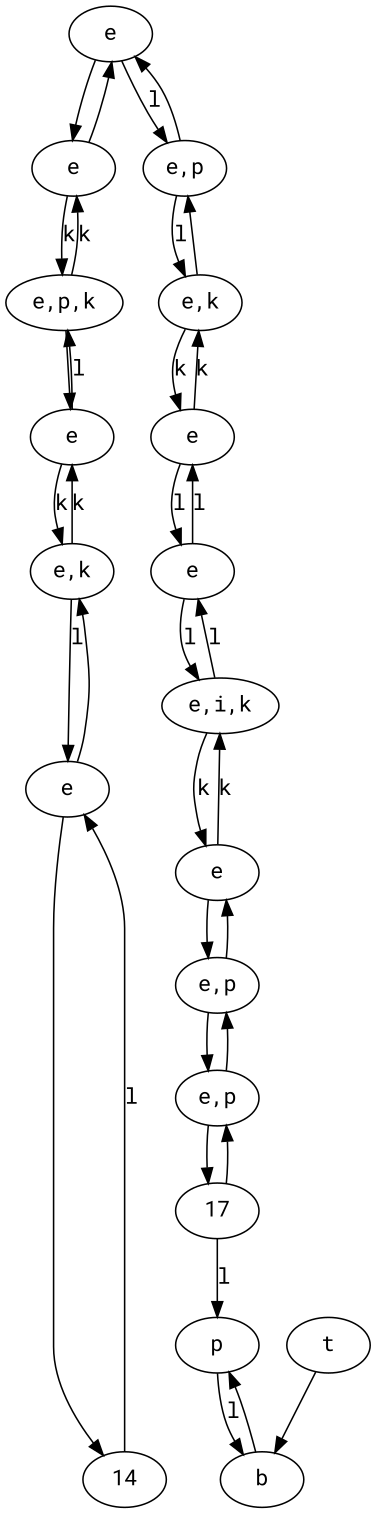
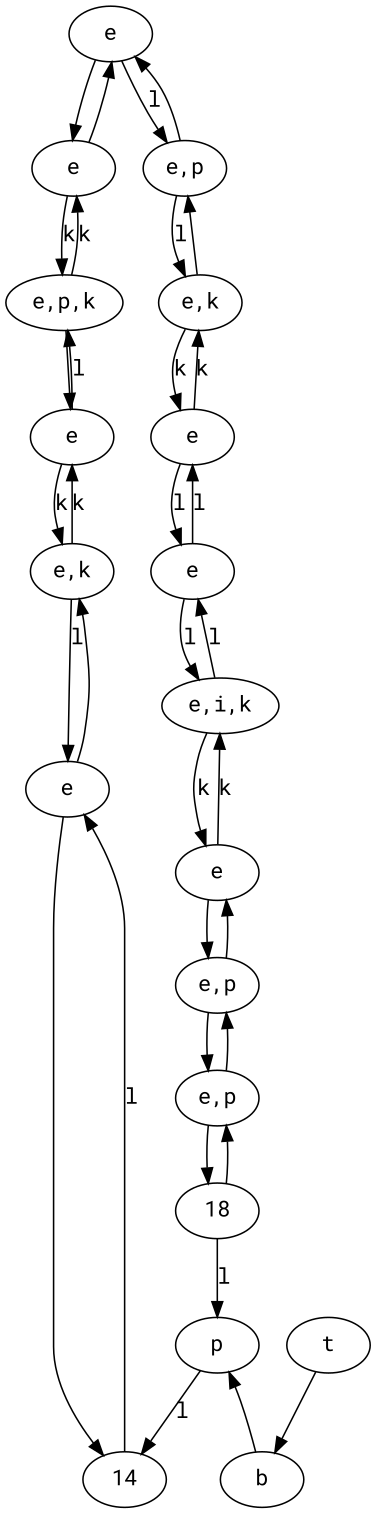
  digraph {
    fontname="Roboto Mono"
    node [fontname="Roboto Mono"]
    edge [fontname="Roboto Mono"]
    n1 [label=e]
    n2 [label=e]
    n3 [label="e,p"]
    n4 [label="e,p,k"]
    n5 [label="e,k"]
    n6 [label=t]
    n7 [label=b]
    n8 [label=p]
    n9 [label="e,p"]
    n10 [label=e]
    n11 [label="e,p"]
    n12 [label="e,i,k"]
-   18 [label=17]
+   18
    n14 [label=e]
    n15 [label=e]
    n16 [label=e]
    n17 [label="e,k"]
    n18 [label=e]
    n19 [label=14]
    n1 -> n2
    n1 -> n3 [label=l]
    n2 -> n1
    n2 -> n4 [label=k]
    n3 -> n1
    n3 -> n5 [label=l]
    n4 -> n2 [label=k]
    n4 -> n16
    n5 -> n3
    n5 -> n15 [label=k]
    n6 -> n7
    n7 -> n8
-   n8 -> n7 [label=l]
+   n8 -> n19 [label=l]
    n9 -> n10
    n9 -> n11
    n10 -> n9
    n10 -> n12 [label=k]
    n11 -> n9
    n11 -> 18
    n12 -> n10 [label=k]
    n12 -> n14 [label=l]
    18 -> n8 [label=l]
    18 -> n11
    n14 -> n12 [label=l]
    n14 -> n15 [label=l]
    n15 -> n5 [label=k]
    n15 -> n14 [label=l]
    n16 -> n4 [label=l]
    n16 -> n17 [label=k]
    n17 -> n16 [label=k]
    n17 -> n18 [label=l]
    n18 -> n17
    n18 -> n19
    n19 -> n18 [label=l]
  }
